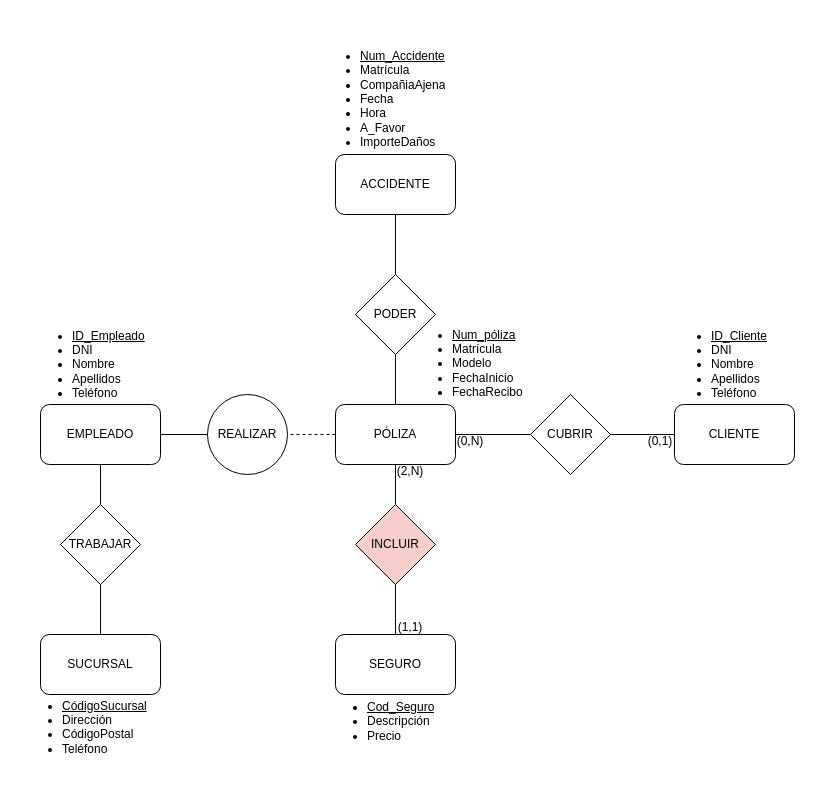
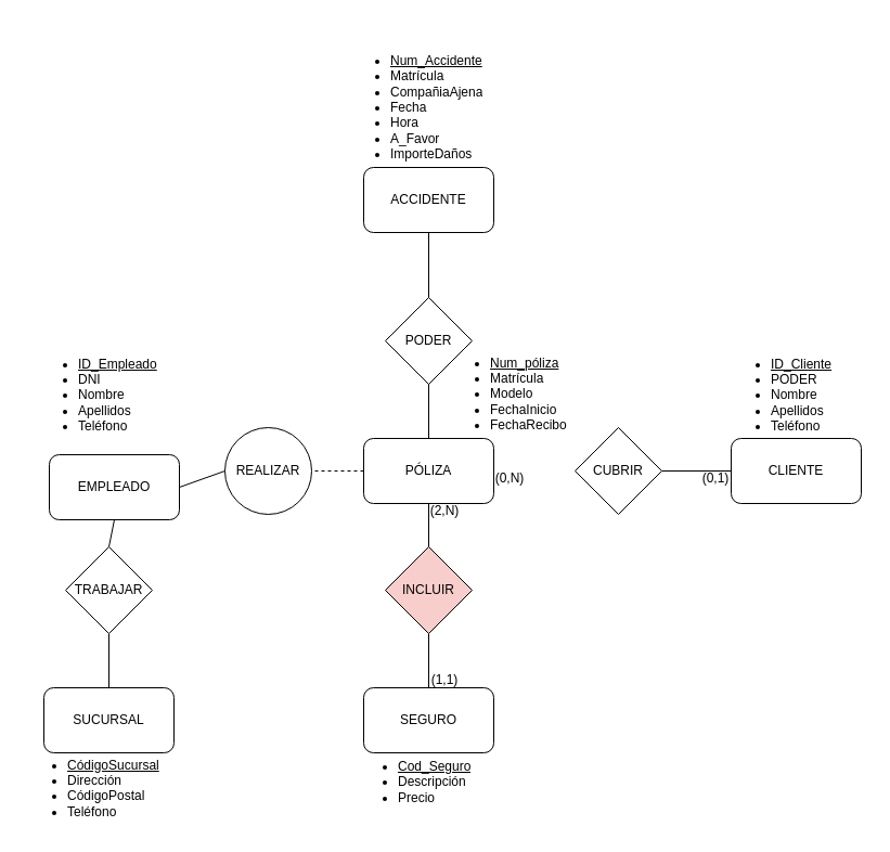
  <mxCell id="0" />
  <mxCell id="1" parent="0" />
  <mxCell id="2" value="SEGURO" style="rounded=1;whiteSpace=wrap;html=1;" vertex="1" parent="1"><mxGeometry x="335" y="634" width="120" height="60" as="geometry" /></mxCell>
  <mxCell id="3" value="&lt;ul&gt;&lt;li&gt;&lt;u&gt;Cod_Seguro&lt;/u&gt;&lt;/li&gt;&lt;li&gt;Descripción&lt;/li&gt;&lt;li&gt;Precio&lt;/li&gt;&lt;/ul&gt;" style="text;strokeColor=none;fillColor=none;html=1;whiteSpace=wrap;verticalAlign=middle;overflow=hidden;" vertex="1" parent="1"><mxGeometry x="325" y="681" width="130" height="80" as="geometry" /></mxCell>
  <mxCell id="4" value="CLIENTE" style="rounded=1;whiteSpace=wrap;html=1;" vertex="1" parent="1"><mxGeometry x="674" y="404" width="120" height="60" as="geometry" /></mxCell>
- <mxCell id="5" value="&lt;ul&gt;&lt;li&gt;&lt;u&gt;ID_Cliente&lt;/u&gt;&lt;/li&gt;&lt;li&gt;DNI&lt;/li&gt;&lt;li&gt;Nombre&lt;/li&gt;&lt;li&gt;Apellidos&lt;/li&gt;&lt;li&gt;Teléfono&lt;/li&gt;&lt;/ul&gt;" style="text;strokeColor=none;fillColor=none;html=1;whiteSpace=wrap;verticalAlign=middle;overflow=hidden;" vertex="1" parent="1"><mxGeometry x="669" y="314" width="130" height="100" as="geometry" /></mxCell>
+ <mxCell id="5" value="&lt;ul&gt;&lt;li&gt;&lt;u&gt;ID_Cliente&lt;/u&gt;&lt;/li&gt;&lt;li&gt;PODER&lt;/li&gt;&lt;li&gt;Nombre&lt;/li&gt;&lt;li&gt;Apellidos&lt;/li&gt;&lt;li&gt;Teléfono&lt;/li&gt;&lt;/ul&gt;" style="text;strokeColor=none;fillColor=none;html=1;whiteSpace=wrap;verticalAlign=middle;overflow=hidden;" vertex="1" parent="1"><mxGeometry x="669" y="314" width="130" height="100" as="geometry" /></mxCell>
  <mxCell id="6" value="PÓLIZA" style="rounded=1;whiteSpace=wrap;html=1;" vertex="1" parent="1"><mxGeometry x="335" y="404" width="120" height="60" as="geometry" /></mxCell>
  <mxCell id="7" value="&lt;ul&gt;&lt;li&gt;&lt;u&gt;Num_póliza&lt;/u&gt;&lt;/li&gt;&lt;li&gt;Matrícula&lt;/li&gt;&lt;li&gt;Modelo&lt;/li&gt;&lt;li&gt;FechaInicio&lt;/li&gt;&lt;li&gt;FechaRecibo&lt;/li&gt;&lt;/ul&gt;&lt;div&gt;&lt;/div&gt;" style="text;strokeColor=none;fillColor=none;html=1;whiteSpace=wrap;verticalAlign=middle;overflow=hidden;" vertex="1" parent="1"><mxGeometry x="410" y="313" width="120" height="92" as="geometry" /></mxCell>
  <mxCell id="8" value="CUBRIR" style="rhombus;whiteSpace=wrap;html=1;" vertex="1" parent="1"><mxGeometry x="530" y="394" width="80" height="80" as="geometry" /></mxCell>
  <mxCell id="9" value="" style="endArrow=none;html=1;rounded=0;entryX=0;entryY=0.5;entryDx=0;entryDy=0;exitX=1;exitY=0.5;exitDx=0;exitDy=0;" edge="1" parent="1" source="8" target="4"><mxGeometry width="50" height="50" relative="1" as="geometry"><mxPoint x="540" y="684" as="sourcePoint" /><mxPoint x="590" y="634" as="targetPoint" /></mxGeometry></mxCell>
  <mxCell id="10" value="INCLUIR" style="rhombus;whiteSpace=wrap;html=1;fillColor=#f8cecc;" vertex="1" parent="1"><mxGeometry x="355" y="504" width="80" height="80" as="geometry" /></mxCell>
  <mxCell id="11" value="" style="endArrow=none;html=1;rounded=0;entryX=0.5;entryY=1;entryDx=0;entryDy=0;exitX=0.5;exitY=0;exitDx=0;exitDy=0;" edge="1" parent="1" source="10" target="6"><mxGeometry width="50" height="50" relative="1" as="geometry"><mxPoint x="685" y="444" as="sourcePoint" /><mxPoint x="620" y="444" as="targetPoint" /></mxGeometry></mxCell>
  <mxCell id="12" value="" style="endArrow=none;html=1;rounded=0;entryX=0.5;entryY=1;entryDx=0;entryDy=0;exitX=0.5;exitY=0;exitDx=0;exitDy=0;" edge="1" parent="1" source="2" target="10"><mxGeometry width="50" height="50" relative="1" as="geometry"><mxPoint x="405" y="514" as="sourcePoint" /><mxPoint x="405" y="474" as="targetPoint" /></mxGeometry></mxCell>
  <mxCell id="13" value="SUCURSAL" style="rounded=1;whiteSpace=wrap;html=1;" vertex="1" parent="1"><mxGeometry x="40" y="634" width="120" height="60" as="geometry" /></mxCell>
  <mxCell id="14" value="&lt;ul&gt;&lt;li&gt;&lt;u&gt;CódigoSucursal&lt;/u&gt;&lt;/li&gt;&lt;li&gt;Dirección&lt;/li&gt;&lt;li&gt;CódigoPostal&lt;/li&gt;&lt;li&gt;Teléfono&lt;/li&gt;&lt;/ul&gt;" style="text;strokeColor=none;fillColor=none;html=1;whiteSpace=wrap;verticalAlign=middle;overflow=hidden;" vertex="1" parent="1"><mxGeometry x="20" y="684" width="140" height="80" as="geometry" /></mxCell>
- <mxCell id="15" value="EMPLEADO" style="rounded=1;whiteSpace=wrap;html=1;" vertex="1" parent="1"><mxGeometry x="40" y="404" width="120" height="60" as="geometry" /></mxCell>
+ <mxCell id="15" value="EMPLEADO" style="rounded=1;whiteSpace=wrap;html=1;" vertex="1" parent="1"><mxGeometry x="45" y="419" width="120" height="60" as="geometry" /></mxCell>
  <mxCell id="16" value="&lt;ul&gt;&lt;li&gt;&lt;u&gt;ID_Empleado&lt;/u&gt;&lt;/li&gt;&lt;li&gt;DNI&lt;/li&gt;&lt;li&gt;Nombre&lt;/li&gt;&lt;li&gt;Apellidos&lt;br&gt;&lt;/li&gt;&lt;li&gt;Teléfono&lt;/li&gt;&lt;/ul&gt;" style="text;strokeColor=none;fillColor=none;html=1;whiteSpace=wrap;verticalAlign=middle;overflow=hidden;" vertex="1" parent="1"><mxGeometry x="30" y="314" width="140" height="90" as="geometry" /></mxCell>
  <mxCell id="17" value="REALIZAR" style="ellipse;whiteSpace=wrap;html=1;" vertex="1" parent="1"><mxGeometry x="207" y="394" width="80" height="80" as="geometry" /></mxCell>
  <mxCell id="18" value="" style="endArrow=none;html=1;rounded=0;entryX=1;entryY=0.5;entryDx=0;entryDy=0;exitX=0;exitY=0.5;exitDx=0;exitDy=0;dashed=1;" edge="1" parent="1" source="6" target="17"><mxGeometry width="50" height="50" relative="1" as="geometry"><mxPoint x="405" y="644" as="sourcePoint" /><mxPoint x="405" y="594" as="targetPoint" /></mxGeometry></mxCell>
  <mxCell id="19" value="" style="endArrow=none;html=1;rounded=0;entryX=1;entryY=0.5;entryDx=0;entryDy=0;exitX=0;exitY=0.5;exitDx=0;exitDy=0;" edge="1" parent="1" source="17" target="15"><mxGeometry width="50" height="50" relative="1" as="geometry"><mxPoint x="345" y="444" as="sourcePoint" /><mxPoint x="297" y="444" as="targetPoint" /></mxGeometry></mxCell>
  <mxCell id="20" value="TRABAJAR" style="rhombus;whiteSpace=wrap;html=1;" vertex="1" parent="1"><mxGeometry x="60" y="504" width="80" height="80" as="geometry" /></mxCell>
  <mxCell id="21" value="" style="endArrow=none;html=1;rounded=0;entryX=0.5;entryY=1;entryDx=0;entryDy=0;exitX=0.5;exitY=0;exitDx=0;exitDy=0;" edge="1" parent="1" source="20" target="15"><mxGeometry width="50" height="50" relative="1" as="geometry"><mxPoint x="345" y="444" as="sourcePoint" /><mxPoint x="297" y="444" as="targetPoint" /></mxGeometry></mxCell>
  <mxCell id="22" value="" style="endArrow=none;html=1;rounded=0;entryX=0.5;entryY=1;entryDx=0;entryDy=0;exitX=0.5;exitY=0;exitDx=0;exitDy=0;" edge="1" parent="1" source="13" target="20"><mxGeometry width="50" height="50" relative="1" as="geometry"><mxPoint x="110" y="514" as="sourcePoint" /><mxPoint x="110" y="474" as="targetPoint" /></mxGeometry></mxCell>
  <mxCell id="23" value="PODER" style="rhombus;whiteSpace=wrap;html=1;" vertex="1" parent="1"><mxGeometry x="355" y="274" width="80" height="80" as="geometry" /></mxCell>
  <mxCell id="24" value="" style="endArrow=none;html=1;rounded=0;exitX=0.5;exitY=1;exitDx=0;exitDy=0;entryX=0.5;entryY=0;entryDx=0;entryDy=0;" edge="1" parent="1" source="23" target="6"><mxGeometry width="50" height="50" relative="1" as="geometry"><mxPoint x="540" y="444" as="sourcePoint" /><mxPoint x="520" y="394" as="targetPoint" /></mxGeometry></mxCell>
  <mxCell id="25" value="ACCIDENTE" style="rounded=1;whiteSpace=wrap;html=1;" vertex="1" parent="1"><mxGeometry x="335" y="154" width="120" height="60" as="geometry" /></mxCell>
  <mxCell id="26" value="" style="endArrow=none;html=1;rounded=0;entryX=0.5;entryY=0;entryDx=0;entryDy=0;exitX=0.5;exitY=1;exitDx=0;exitDy=0;" edge="1" parent="1" source="25" target="23"><mxGeometry width="50" height="50" relative="1" as="geometry"><mxPoint x="540" y="444" as="sourcePoint" /><mxPoint x="465" y="444" as="targetPoint" /></mxGeometry></mxCell>
  <mxCell id="27" value="&lt;div&gt;&lt;i&gt;&lt;u&gt;&lt;br&gt;&lt;/u&gt;&lt;/i&gt;&lt;/div&gt;&lt;ul&gt;&lt;li&gt;&lt;u&gt;Num_Accidente&lt;/u&gt;&lt;/li&gt;&lt;li&gt;Matrícula&lt;/li&gt;&lt;li&gt;CompañiaAjena&lt;/li&gt;&lt;li&gt;Fecha&lt;/li&gt;&lt;li&gt;Hora&lt;/li&gt;&lt;li&gt;A_Favor&lt;/li&gt;&lt;li&gt;ImporteDaños&lt;/li&gt;&lt;/ul&gt;" style="text;strokeColor=none;fillColor=none;html=1;whiteSpace=wrap;verticalAlign=middle;overflow=hidden;" vertex="1" parent="1"><mxGeometry x="318" y="20" width="160" height="140" as="geometry" /></mxCell>
- <mxCell id="28" value="" style="endArrow=none;html=1;rounded=0;entryX=0;entryY=0.5;entryDx=0;entryDy=0;exitX=1;exitY=0.5;exitDx=0;exitDy=0;" edge="1" parent="1" source="6" target="8"><mxGeometry width="50" height="50" relative="1" as="geometry"><mxPoint x="620" y="444" as="sourcePoint" /><mxPoint x="684" y="444" as="targetPoint" /></mxGeometry></mxCell>
  <mxCell id="29" value="(0,N)" style="text;html=1;align=center;verticalAlign=middle;whiteSpace=wrap;rounded=0;" vertex="1" parent="1"><mxGeometry x="440" y="426" width="60" height="30" as="geometry" /></mxCell>
  <mxCell id="30" value="(0,1)" style="text;html=1;align=center;verticalAlign=middle;whiteSpace=wrap;rounded=0;" vertex="1" parent="1"><mxGeometry x="630" y="426" width="60" height="30" as="geometry" /></mxCell>
  <mxCell id="31" value="(2,N)" style="text;html=1;align=center;verticalAlign=middle;whiteSpace=wrap;rounded=0;" vertex="1" parent="1"><mxGeometry x="380" y="456" width="60" height="30" as="geometry" /></mxCell>
  <mxCell id="32" value="(1,1)" style="text;html=1;align=center;verticalAlign=middle;whiteSpace=wrap;rounded=0;" vertex="1" parent="1"><mxGeometry x="380" y="612" width="60" height="30" as="geometry" /></mxCell>
